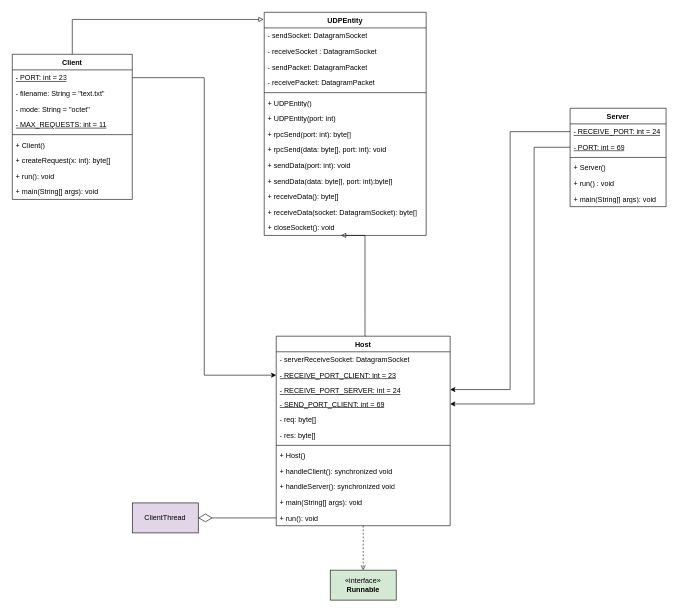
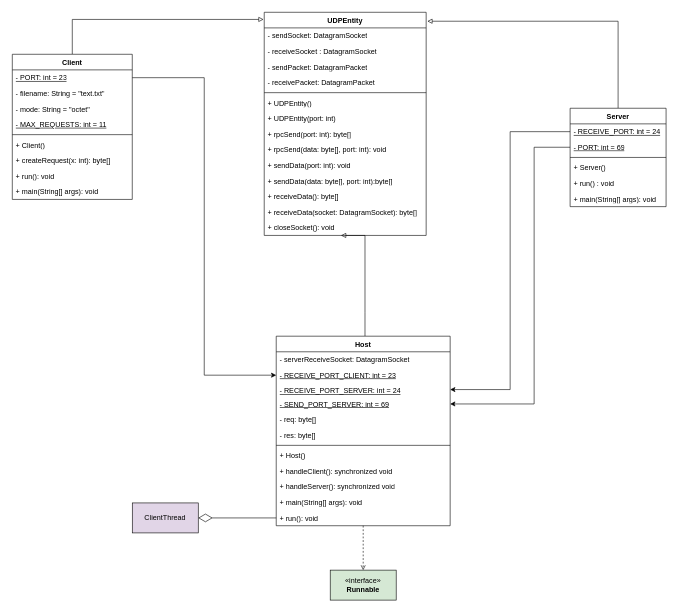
  <mxCell id="0" />
  <mxCell id="1" parent="0" />
  <mxCell id="2" value="UDPEntity" style="swimlane;fontStyle=1;align=center;verticalAlign=top;childLayout=stackLayout;horizontal=1;startSize=26;horizontalStack=0;resizeParent=1;resizeParentMax=0;resizeLast=0;collapsible=1;marginBottom=0;whiteSpace=wrap;html=1;" vertex="1" parent="1"><mxGeometry x="440" y="20" width="270" height="372" as="geometry" /></mxCell>
  <mxCell id="3" value="- sendSocket: DatagramSocket" style="text;strokeColor=none;fillColor=none;align=left;verticalAlign=top;spacingLeft=4;spacingRight=4;overflow=hidden;rotatable=0;points=[[0,0.5],[1,0.5]];portConstraint=eastwest;whiteSpace=wrap;html=1;fontStyle=0" vertex="1" parent="2"><mxGeometry y="26" width="270" height="26" as="geometry" /></mxCell>
  <mxCell id="4" value="- receiveSocket : DatagramSocket" style="text;strokeColor=none;fillColor=none;align=left;verticalAlign=top;spacingLeft=4;spacingRight=4;overflow=hidden;rotatable=0;points=[[0,0.5],[1,0.5]];portConstraint=eastwest;whiteSpace=wrap;html=1;fontStyle=0" vertex="1" parent="2"><mxGeometry y="52" width="270" height="26" as="geometry" /></mxCell>
  <mxCell id="5" value="- sendPacket: DatagramPacket" style="text;strokeColor=none;fillColor=none;align=left;verticalAlign=top;spacingLeft=4;spacingRight=4;overflow=hidden;rotatable=0;points=[[0,0.5],[1,0.5]];portConstraint=eastwest;whiteSpace=wrap;html=1;fontStyle=0" vertex="1" parent="2"><mxGeometry y="78" width="270" height="26" as="geometry" /></mxCell>
  <mxCell id="6" value="- receivePacket: DatagramPacket" style="text;strokeColor=none;fillColor=none;align=left;verticalAlign=top;spacingLeft=4;spacingRight=4;overflow=hidden;rotatable=0;points=[[0,0.5],[1,0.5]];portConstraint=eastwest;whiteSpace=wrap;html=1;fontStyle=0" vertex="1" parent="2"><mxGeometry y="104" width="270" height="26" as="geometry" /></mxCell>
  <mxCell id="7" value="" style="line;strokeWidth=1;fillColor=none;align=left;verticalAlign=middle;spacingTop=-1;spacingLeft=3;spacingRight=3;rotatable=0;labelPosition=right;points=[];portConstraint=eastwest;strokeColor=inherit;" vertex="1" parent="2"><mxGeometry y="130" width="270" height="8" as="geometry" /></mxCell>
  <mxCell id="8" value="+ UDPEntity()" style="text;strokeColor=none;fillColor=none;align=left;verticalAlign=top;spacingLeft=4;spacingRight=4;overflow=hidden;rotatable=0;points=[[0,0.5],[1,0.5]];portConstraint=eastwest;whiteSpace=wrap;html=1;" vertex="1" parent="2"><mxGeometry y="138" width="270" height="26" as="geometry" /></mxCell>
  <mxCell id="9" value="+ UDPEntity(port: int)" style="text;strokeColor=none;fillColor=none;align=left;verticalAlign=top;spacingLeft=4;spacingRight=4;overflow=hidden;rotatable=0;points=[[0,0.5],[1,0.5]];portConstraint=eastwest;whiteSpace=wrap;html=1;" vertex="1" parent="2"><mxGeometry y="164" width="270" height="26" as="geometry" /></mxCell>
  <mxCell id="10" value="+ rpcSend(port: int): byte[]" style="text;strokeColor=none;fillColor=none;align=left;verticalAlign=top;spacingLeft=4;spacingRight=4;overflow=hidden;rotatable=0;points=[[0,0.5],[1,0.5]];portConstraint=eastwest;whiteSpace=wrap;html=1;" vertex="1" parent="2"><mxGeometry y="190" width="270" height="26" as="geometry" /></mxCell>
  <mxCell id="11" value="+ rpcSend(data: byte[], port: int): void" style="text;strokeColor=none;fillColor=none;align=left;verticalAlign=top;spacingLeft=4;spacingRight=4;overflow=hidden;rotatable=0;points=[[0,0.5],[1,0.5]];portConstraint=eastwest;whiteSpace=wrap;html=1;" vertex="1" parent="2"><mxGeometry y="216" width="270" height="26" as="geometry" /></mxCell>
  <mxCell id="12" value="+ sendData(port: int): void" style="text;strokeColor=none;fillColor=none;align=left;verticalAlign=top;spacingLeft=4;spacingRight=4;overflow=hidden;rotatable=0;points=[[0,0.5],[1,0.5]];portConstraint=eastwest;whiteSpace=wrap;html=1;" vertex="1" parent="2"><mxGeometry y="242" width="270" height="26" as="geometry" /></mxCell>
  <mxCell id="13" value="+ sendData(data: byte[], port: int):byte[]" style="text;strokeColor=none;fillColor=none;align=left;verticalAlign=top;spacingLeft=4;spacingRight=4;overflow=hidden;rotatable=0;points=[[0,0.5],[1,0.5]];portConstraint=eastwest;whiteSpace=wrap;html=1;" vertex="1" parent="2"><mxGeometry y="268" width="270" height="26" as="geometry" /></mxCell>
  <mxCell id="14" value="+ receiveData(): byte[]" style="text;strokeColor=none;fillColor=none;align=left;verticalAlign=top;spacingLeft=4;spacingRight=4;overflow=hidden;rotatable=0;points=[[0,0.5],[1,0.5]];portConstraint=eastwest;whiteSpace=wrap;html=1;" vertex="1" parent="2"><mxGeometry y="294" width="270" height="26" as="geometry" /></mxCell>
  <mxCell id="15" value="+ receiveData(socket: DatagramSocket): byte[]" style="text;strokeColor=none;fillColor=none;align=left;verticalAlign=top;spacingLeft=4;spacingRight=4;overflow=hidden;rotatable=0;points=[[0,0.5],[1,0.5]];portConstraint=eastwest;whiteSpace=wrap;html=1;" vertex="1" parent="2"><mxGeometry y="320" width="270" height="26" as="geometry" /></mxCell>
  <mxCell id="16" value="+ closeSocket(): void" style="text;strokeColor=none;fillColor=none;align=left;verticalAlign=top;spacingLeft=4;spacingRight=4;overflow=hidden;rotatable=0;points=[[0,0.5],[1,0.5]];portConstraint=eastwest;whiteSpace=wrap;html=1;" vertex="1" parent="2"><mxGeometry y="346" width="270" height="26" as="geometry" /></mxCell>
+ <mxCell id="17" style="edgeStyle=orthogonalEdgeStyle;rounded=0;orthogonalLoop=1;jettySize=auto;html=1;entryX=1.007;entryY=0.04;entryDx=0;entryDy=0;entryPerimeter=0;endArrow=block;endFill=0;" edge="1" parent="1" source="18" target="2"><mxGeometry relative="1" as="geometry"><Array as="points"><mxPoint x="1030" y="35" /></Array></mxGeometry></mxCell>
  <mxCell id="18" value="Server" style="swimlane;fontStyle=1;align=center;verticalAlign=top;childLayout=stackLayout;horizontal=1;startSize=26;horizontalStack=0;resizeParent=1;resizeParentMax=0;resizeLast=0;collapsible=1;marginBottom=0;whiteSpace=wrap;html=1;" vertex="1" parent="1"><mxGeometry x="950" y="180" width="160" height="164" as="geometry" /></mxCell>
  <mxCell id="19" value="- RECEIVE_PORT: int = 24" style="text;strokeColor=none;fillColor=none;align=left;verticalAlign=top;spacingLeft=4;spacingRight=4;overflow=hidden;rotatable=0;points=[[0,0.5],[1,0.5]];portConstraint=eastwest;whiteSpace=wrap;html=1;fontStyle=4" vertex="1" parent="18"><mxGeometry y="26" width="160" height="26" as="geometry" /></mxCell>
  <mxCell id="20" value="- PORT: int = 69" style="text;strokeColor=none;fillColor=none;align=left;verticalAlign=top;spacingLeft=4;spacingRight=4;overflow=hidden;rotatable=0;points=[[0,0.5],[1,0.5]];portConstraint=eastwest;whiteSpace=wrap;html=1;fontStyle=4" vertex="1" parent="18"><mxGeometry y="52" width="160" height="26" as="geometry" /></mxCell>
  <mxCell id="21" value="" style="line;strokeWidth=1;fillColor=none;align=left;verticalAlign=middle;spacingTop=-1;spacingLeft=3;spacingRight=3;rotatable=0;labelPosition=right;points=[];portConstraint=eastwest;strokeColor=inherit;" vertex="1" parent="18"><mxGeometry y="78" width="160" height="8" as="geometry" /></mxCell>
  <mxCell id="22" value="+ Server()" style="text;strokeColor=none;fillColor=none;align=left;verticalAlign=top;spacingLeft=4;spacingRight=4;overflow=hidden;rotatable=0;points=[[0,0.5],[1,0.5]];portConstraint=eastwest;whiteSpace=wrap;html=1;" vertex="1" parent="18"><mxGeometry y="86" width="160" height="26" as="geometry" /></mxCell>
  <mxCell id="23" value="+ run() : void&lt;br&gt;" style="text;strokeColor=none;fillColor=none;align=left;verticalAlign=top;spacingLeft=4;spacingRight=4;overflow=hidden;rotatable=0;points=[[0,0.5],[1,0.5]];portConstraint=eastwest;whiteSpace=wrap;html=1;" vertex="1" parent="18"><mxGeometry y="112" width="160" height="26" as="geometry" /></mxCell>
  <mxCell id="24" value="&lt;pre style=&quot;margin-top: 0px; margin-bottom: calc(1.5em); padding: var(--su12); border: 0px; font-variant-numeric: inherit; font-variant-east-asian: inherit; font-stretch: inherit; line-height: var(--lh-md); font-family: var(--ff-mono); font-size: var(--fs-body1); vertical-align: baseline; box-sizing: inherit; width: auto; max-height: 600px; overflow: auto; background-color: var(--highlight-bg); border-radius: var(--br-md); overflow-wrap: normal; color: var(--highlight-color);&quot;&gt;&lt;code style=&quot;margin: 0px; padding: 0px; border: 0px; font-style: inherit; font-variant: inherit; font-weight: inherit; font-stretch: inherit; line-height: inherit; font-family: var(--ff-mono); font-size: var(--_pr-code-fs); vertical-align: baseline; box-sizing: inherit; background-color: transparent; color: var(--black-800); border-radius: 0px;&quot;&gt;+ main(String[] args): void&lt;/code&gt;&lt;/pre&gt;" style="text;strokeColor=none;fillColor=none;align=left;verticalAlign=top;spacingLeft=4;spacingRight=4;overflow=hidden;rotatable=0;points=[[0,0.5],[1,0.5]];portConstraint=eastwest;whiteSpace=wrap;html=1;" vertex="1" parent="18"><mxGeometry y="138" width="160" height="26" as="geometry" /></mxCell>
  <mxCell id="25" style="edgeStyle=orthogonalEdgeStyle;rounded=0;orthogonalLoop=1;jettySize=auto;html=1;dashed=1;endArrow=open;" edge="1" parent="1" source="27" target="51"><mxGeometry relative="1" as="geometry" /></mxCell>
  <mxCell id="26" style="edgeStyle=orthogonalEdgeStyle;rounded=0;orthogonalLoop=1;jettySize=auto;html=1;entryX=0.474;entryY=1;entryDx=0;entryDy=0;entryPerimeter=0;endArrow=block;endFill=0;" edge="1" parent="1" source="27" target="16"><mxGeometry relative="1" as="geometry"><Array as="points"><mxPoint x="608" y="520" /><mxPoint x="608" y="520" /></Array></mxGeometry></mxCell>
  <mxCell id="27" value="Host" style="swimlane;fontStyle=1;align=center;verticalAlign=top;childLayout=stackLayout;horizontal=1;startSize=26;horizontalStack=0;resizeParent=1;resizeParentMax=0;resizeLast=0;collapsible=1;marginBottom=0;whiteSpace=wrap;html=1;" vertex="1" parent="1"><mxGeometry x="460" y="560" width="290" height="316" as="geometry" /></mxCell>
  <mxCell id="28" value="- serverReceiveSocket: DatagramSocket" style="text;strokeColor=none;fillColor=none;align=left;verticalAlign=top;spacingLeft=4;spacingRight=4;overflow=hidden;rotatable=0;points=[[0,0.5],[1,0.5]];portConstraint=eastwest;whiteSpace=wrap;html=1;" vertex="1" parent="27"><mxGeometry y="26" width="290" height="26" as="geometry" /></mxCell>
  <mxCell id="29" value="- RECEIVE_PORT_CLIENT: int = 23&#10;&#10;&#10;&#10;&#10;&#10;" style="text;strokeColor=none;fillColor=none;align=left;verticalAlign=top;spacingLeft=4;spacingRight=4;overflow=hidden;rotatable=0;points=[[0,0.5],[1,0.5]];portConstraint=eastwest;whiteSpace=wrap;fontStyle=4" vertex="1" parent="27"><mxGeometry y="52" width="290" height="26" as="geometry" /></mxCell>
  <mxCell id="30" value="- RECEIVE_PORT_SERVER: int = 24&#10;&#10;&#10;&#10;&#10;&#10;" style="text;strokeColor=none;fillColor=none;align=left;verticalAlign=top;spacingLeft=4;spacingRight=4;overflow=hidden;rotatable=0;points=[[0,0.5],[1,0.5]];portConstraint=eastwest;whiteSpace=wrap;fontStyle=4" vertex="1" parent="27"><mxGeometry y="78" width="290" height="22" as="geometry" /></mxCell>
- <mxCell id="31" value="- SEND_PORT_CLIENT: int = 69&#10;&#10;&#10;&#10;&#10;&#10;" style="text;strokeColor=none;fillColor=none;align=left;verticalAlign=top;spacingLeft=4;spacingRight=4;overflow=hidden;rotatable=0;points=[[0,0.5],[1,0.5]];portConstraint=eastwest;whiteSpace=wrap;fontStyle=4" vertex="1" parent="27"><mxGeometry y="100" width="290" height="26" as="geometry" /></mxCell>
+ <mxCell id="31" value="- SEND_PORT_SERVER: int = 69&#10;&#10;&#10;&#10;&#10;&#10;" style="text;strokeColor=none;fillColor=none;align=left;verticalAlign=top;spacingLeft=4;spacingRight=4;overflow=hidden;rotatable=0;points=[[0,0.5],[1,0.5]];portConstraint=eastwest;whiteSpace=wrap;fontStyle=4" vertex="1" parent="27"><mxGeometry y="100" width="290" height="26" as="geometry" /></mxCell>
  <mxCell id="32" value="- req: byte[]" style="text;strokeColor=none;fillColor=none;align=left;verticalAlign=top;spacingLeft=4;spacingRight=4;overflow=hidden;rotatable=0;points=[[0,0.5],[1,0.5]];portConstraint=eastwest;whiteSpace=wrap;html=1;" vertex="1" parent="27"><mxGeometry y="126" width="290" height="26" as="geometry" /></mxCell>
  <mxCell id="33" value="- res: byte[]" style="text;strokeColor=none;fillColor=none;align=left;verticalAlign=top;spacingLeft=4;spacingRight=4;overflow=hidden;rotatable=0;points=[[0,0.5],[1,0.5]];portConstraint=eastwest;whiteSpace=wrap;html=1;" vertex="1" parent="27"><mxGeometry y="152" width="290" height="26" as="geometry" /></mxCell>
  <mxCell id="34" value="" style="line;strokeWidth=1;fillColor=none;align=left;verticalAlign=middle;spacingTop=-1;spacingLeft=3;spacingRight=3;rotatable=0;labelPosition=right;points=[];portConstraint=eastwest;strokeColor=inherit;" vertex="1" parent="27"><mxGeometry y="178" width="290" height="8" as="geometry" /></mxCell>
  <mxCell id="35" value="+ Host()" style="text;strokeColor=none;fillColor=none;align=left;verticalAlign=top;spacingLeft=4;spacingRight=4;overflow=hidden;rotatable=0;points=[[0,0.5],[1,0.5]];portConstraint=eastwest;whiteSpace=wrap;html=1;" vertex="1" parent="27"><mxGeometry y="186" width="290" height="26" as="geometry" /></mxCell>
  <mxCell id="36" value="+ handleClient(): synchronized void" style="text;strokeColor=none;fillColor=none;align=left;verticalAlign=top;spacingLeft=4;spacingRight=4;overflow=hidden;rotatable=0;points=[[0,0.5],[1,0.5]];portConstraint=eastwest;whiteSpace=wrap;html=1;" vertex="1" parent="27"><mxGeometry y="212" width="290" height="26" as="geometry" /></mxCell>
  <mxCell id="37" value="+ handleServer(): synchronized void" style="text;strokeColor=none;fillColor=none;align=left;verticalAlign=top;spacingLeft=4;spacingRight=4;overflow=hidden;rotatable=0;points=[[0,0.5],[1,0.5]];portConstraint=eastwest;whiteSpace=wrap;html=1;" vertex="1" parent="27"><mxGeometry y="238" width="290" height="26" as="geometry" /></mxCell>
  <mxCell id="38" value="&lt;pre style=&quot;margin-top: 0px; margin-bottom: calc(1.5em); padding: var(--su12); border: 0px; font-variant-numeric: inherit; font-variant-east-asian: inherit; font-stretch: inherit; line-height: var(--lh-md); font-family: var(--ff-mono); font-size: var(--fs-body1); vertical-align: baseline; box-sizing: inherit; width: auto; max-height: 600px; overflow: auto; background-color: var(--highlight-bg); border-radius: var(--br-md); overflow-wrap: normal; color: var(--highlight-color);&quot;&gt;&lt;code style=&quot;margin: 0px; padding: 0px; border: 0px; font-style: inherit; font-variant: inherit; font-weight: inherit; font-stretch: inherit; line-height: inherit; font-family: var(--ff-mono); font-size: var(--_pr-code-fs); vertical-align: baseline; box-sizing: inherit; background-color: transparent; color: var(--black-800); border-radius: 0px;&quot;&gt;+ main(String[] args): void&lt;/code&gt;&lt;/pre&gt;" style="text;strokeColor=none;fillColor=none;align=left;verticalAlign=top;spacingLeft=4;spacingRight=4;overflow=hidden;rotatable=0;points=[[0,0.5],[1,0.5]];portConstraint=eastwest;whiteSpace=wrap;html=1;" vertex="1" parent="27"><mxGeometry y="264" width="290" height="26" as="geometry" /></mxCell>
  <mxCell id="39" value="+ run(): void" style="text;strokeColor=none;fillColor=none;align=left;verticalAlign=top;spacingLeft=4;spacingRight=4;overflow=hidden;rotatable=0;points=[[0,0.5],[1,0.5]];portConstraint=eastwest;whiteSpace=wrap;html=1;" vertex="1" parent="27"><mxGeometry y="290" width="290" height="26" as="geometry" /></mxCell>
  <mxCell id="40" style="edgeStyle=orthogonalEdgeStyle;rounded=0;orthogonalLoop=1;jettySize=auto;html=1;entryX=-0.004;entryY=0.032;entryDx=0;entryDy=0;entryPerimeter=0;endArrow=block;endFill=0;" edge="1" parent="1" source="41" target="2"><mxGeometry relative="1" as="geometry"><Array as="points"><mxPoint x="120" y="32" /></Array></mxGeometry></mxCell>
  <mxCell id="41" value="Client" style="swimlane;fontStyle=1;align=center;verticalAlign=top;childLayout=stackLayout;horizontal=1;startSize=26;horizontalStack=0;resizeParent=1;resizeParentMax=0;resizeLast=0;collapsible=1;marginBottom=0;whiteSpace=wrap;html=1;" vertex="1" parent="1"><mxGeometry x="20" y="90" width="200" height="242" as="geometry" /></mxCell>
  <mxCell id="42" value="- PORT: int = 23" style="text;strokeColor=none;fillColor=none;align=left;verticalAlign=top;spacingLeft=4;spacingRight=4;overflow=hidden;rotatable=0;points=[[0,0.5],[1,0.5]];portConstraint=eastwest;whiteSpace=wrap;html=1;fontStyle=4" vertex="1" parent="41"><mxGeometry y="26" width="200" height="26" as="geometry" /></mxCell>
  <mxCell id="43" value="- filename: String = &quot;text.txt&quot;" style="text;strokeColor=none;fillColor=none;align=left;verticalAlign=top;spacingLeft=4;spacingRight=4;overflow=hidden;rotatable=0;points=[[0,0.5],[1,0.5]];portConstraint=eastwest;whiteSpace=wrap;html=1;" vertex="1" parent="41"><mxGeometry y="52" width="200" height="26" as="geometry" /></mxCell>
  <mxCell id="44" value="- mode: String = &quot;octet&quot;" style="text;strokeColor=none;fillColor=none;align=left;verticalAlign=top;spacingLeft=4;spacingRight=4;overflow=hidden;rotatable=0;points=[[0,0.5],[1,0.5]];portConstraint=eastwest;whiteSpace=wrap;html=1;" vertex="1" parent="41"><mxGeometry y="78" width="200" height="26" as="geometry" /></mxCell>
  <mxCell id="45" value="- MAX_REQUESTS: int = 11" style="text;strokeColor=none;fillColor=none;align=left;verticalAlign=top;spacingLeft=4;spacingRight=4;overflow=hidden;rotatable=0;points=[[0,0.5],[1,0.5]];portConstraint=eastwest;whiteSpace=wrap;html=1;fontStyle=4" vertex="1" parent="41"><mxGeometry y="104" width="200" height="26" as="geometry" /></mxCell>
  <mxCell id="46" value="" style="line;strokeWidth=1;fillColor=none;align=left;verticalAlign=middle;spacingTop=-1;spacingLeft=3;spacingRight=3;rotatable=0;labelPosition=right;points=[];portConstraint=eastwest;strokeColor=inherit;" vertex="1" parent="41"><mxGeometry y="130" width="200" height="8" as="geometry" /></mxCell>
  <mxCell id="47" value="+ Client()" style="text;strokeColor=none;fillColor=none;align=left;verticalAlign=top;spacingLeft=4;spacingRight=4;overflow=hidden;rotatable=0;points=[[0,0.5],[1,0.5]];portConstraint=eastwest;whiteSpace=wrap;html=1;" vertex="1" parent="41"><mxGeometry y="138" width="200" height="26" as="geometry" /></mxCell>
  <mxCell id="48" value="+ createRequest(x: int): byte[]&#10;&#10;&#10;&#10;&#10;&#10;" style="text;strokeColor=none;fillColor=none;align=left;verticalAlign=top;spacingLeft=4;spacingRight=4;overflow=hidden;rotatable=0;points=[[0,0.5],[1,0.5]];portConstraint=eastwest;whiteSpace=wrap;" vertex="1" parent="41"><mxGeometry y="164" width="200" height="26" as="geometry" /></mxCell>
  <mxCell id="49" value="+ run(): void" style="text;strokeColor=none;fillColor=none;align=left;verticalAlign=top;spacingLeft=4;spacingRight=4;overflow=hidden;rotatable=0;points=[[0,0.5],[1,0.5]];portConstraint=eastwest;whiteSpace=wrap;html=1;" vertex="1" parent="41"><mxGeometry y="190" width="200" height="26" as="geometry" /></mxCell>
  <mxCell id="50" value="&lt;pre style=&quot;margin-top: 0px; margin-bottom: calc(1.5em); padding: var(--su12); border: 0px; font-variant-numeric: inherit; font-variant-east-asian: inherit; font-stretch: inherit; line-height: var(--lh-md); font-family: var(--ff-mono); font-size: var(--fs-body1); vertical-align: baseline; box-sizing: inherit; width: auto; max-height: 600px; overflow: auto; background-color: var(--highlight-bg); border-radius: var(--br-md); overflow-wrap: normal; color: var(--highlight-color);&quot;&gt;&lt;code style=&quot;margin: 0px; padding: 0px; border: 0px; font-style: inherit; font-variant: inherit; font-weight: inherit; font-stretch: inherit; line-height: inherit; font-family: var(--ff-mono); font-size: var(--_pr-code-fs); vertical-align: baseline; box-sizing: inherit; background-color: transparent; color: var(--black-800); border-radius: 0px;&quot;&gt;+ main(String[] args): void&lt;/code&gt;&lt;/pre&gt;" style="text;strokeColor=none;fillColor=none;align=left;verticalAlign=top;spacingLeft=4;spacingRight=4;overflow=hidden;rotatable=0;points=[[0,0.5],[1,0.5]];portConstraint=eastwest;whiteSpace=wrap;html=1;" vertex="1" parent="41"><mxGeometry y="216" width="200" height="26" as="geometry" /></mxCell>
  <mxCell id="51" value="«interface»&lt;br&gt;&lt;b&gt;Runnable&lt;/b&gt;" style="html=1;whiteSpace=wrap;fillColor=#d5e8d4;" vertex="1" parent="1"><mxGeometry x="550" y="950" width="110" height="50" as="geometry" /></mxCell>
  <mxCell id="52" style="edgeStyle=orthogonalEdgeStyle;rounded=0;orthogonalLoop=1;jettySize=auto;html=1;entryX=0;entryY=0.5;entryDx=0;entryDy=0;" edge="1" parent="1" source="42" target="29"><mxGeometry relative="1" as="geometry" /></mxCell>
  <mxCell id="53" style="edgeStyle=orthogonalEdgeStyle;rounded=0;orthogonalLoop=1;jettySize=auto;html=1;entryX=1;entryY=0.5;entryDx=0;entryDy=0;" edge="1" parent="1" source="20" target="31"><mxGeometry relative="1" as="geometry"><Array as="points"><mxPoint x="890" y="245" /><mxPoint x="890" y="673" /></Array></mxGeometry></mxCell>
  <mxCell id="54" style="edgeStyle=orthogonalEdgeStyle;rounded=0;orthogonalLoop=1;jettySize=auto;html=1;entryX=1;entryY=0.5;entryDx=0;entryDy=0;" edge="1" parent="1" source="19" target="30"><mxGeometry relative="1" as="geometry" /></mxCell>
  <mxCell id="55" value="ClientThread" style="html=1;whiteSpace=wrap;fillColor=#e1d5e7;" vertex="1" parent="1"><mxGeometry x="220" y="838" width="110" height="50" as="geometry" /></mxCell>
  <mxCell id="56" style="edgeStyle=orthogonalEdgeStyle;rounded=0;orthogonalLoop=1;jettySize=auto;html=1;entryX=1;entryY=0.5;entryDx=0;entryDy=0;endArrow=diamondThin;endFill=0;endSize=21;" edge="1" parent="1" source="39" target="55"><mxGeometry relative="1" as="geometry" /></mxCell>
